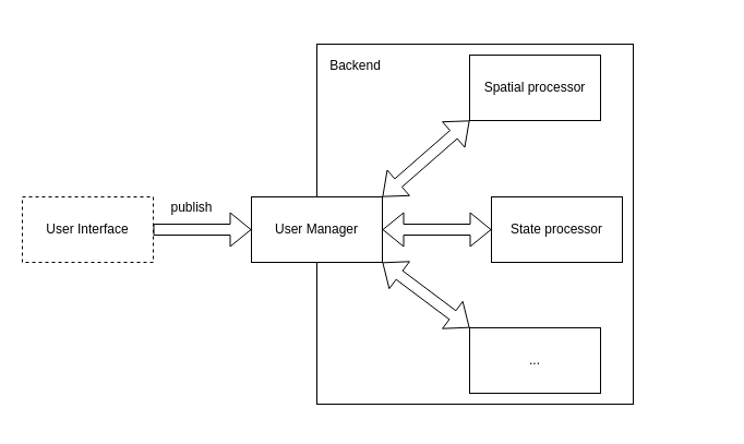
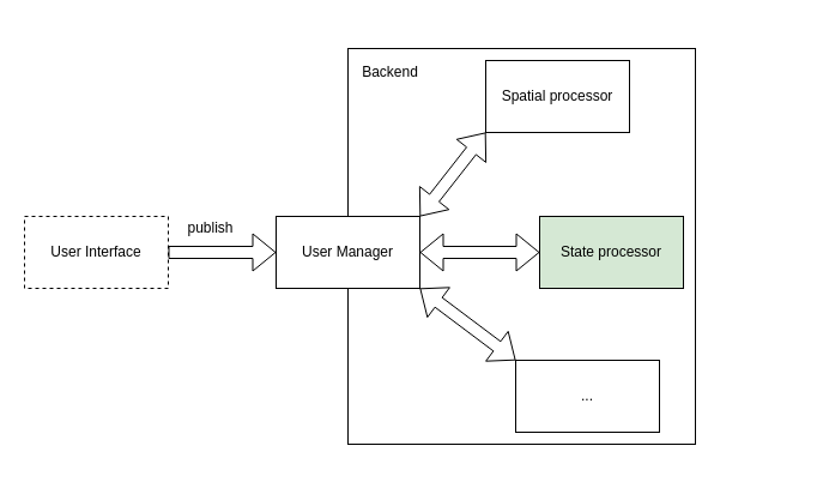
  <mxCell id="0" />
  <mxCell id="1" parent="0" />
  <mxCell id="2" value="User Interface" style="rounded=0;whiteSpace=wrap;html=1;dashed=1;" vertex="1" parent="1"><mxGeometry x="20" y="180" width="120" height="60" as="geometry" /></mxCell>
  <mxCell id="3" value="" style="shape=flexArrow;endArrow=classic;html=1;entryX=0;entryY=0.5;entryDx=0;entryDy=0;exitX=1;exitY=0.5;exitDx=0;exitDy=0;" edge="1" parent="1" source="2" target="11"><mxGeometry width="50" height="50" relative="1" as="geometry"><mxPoint x="130" y="209.5" as="sourcePoint" /><mxPoint x="220" y="209.5" as="targetPoint" /></mxGeometry></mxCell>
  <mxCell id="4" value="publish" style="text;html=1;align=center;verticalAlign=middle;resizable=0;points=[];autosize=1;" vertex="1" parent="1"><mxGeometry x="150" y="180" width="50" height="20" as="geometry" /></mxCell>
  <mxCell id="5" value="" style="group" vertex="1" connectable="0" parent="1"><mxGeometry x="290" y="20" width="370" height="365" as="geometry" /></mxCell>
  <mxCell id="6" value="" style="rounded=0;whiteSpace=wrap;html=1;" vertex="1" parent="5"><mxGeometry y="20" width="290" height="330" as="geometry" /></mxCell>
  <mxCell id="7" value="Backend" style="text;html=1;align=center;verticalAlign=middle;resizable=0;points=[];autosize=1;" vertex="1" parent="5"><mxGeometry x="5" y="30" width="60" height="20" as="geometry" /></mxCell>
- <mxCell id="8" value="Spatial processor" style="rounded=0;whiteSpace=wrap;html=1;" vertex="1" parent="5"><mxGeometry x="140" y="30" width="120" height="60" as="geometry" /></mxCell>
- <mxCell id="9" value="State processor" style="rounded=0;whiteSpace=wrap;html=1;" vertex="1" parent="5"><mxGeometry x="160" y="160" width="120" height="60" as="geometry" /></mxCell>
+ <mxCell id="8" value="Spatial processor" style="rounded=0;whiteSpace=wrap;html=1;" vertex="1" parent="5"><mxGeometry x="115" y="30" width="120" height="60" as="geometry" /></mxCell>
+ <mxCell id="9" value="State processor" style="rounded=0;whiteSpace=wrap;html=1;fillColor=#d5e8d4;" vertex="1" parent="5"><mxGeometry x="160" y="160" width="120" height="60" as="geometry" /></mxCell>
  <mxCell id="10" value="..." style="rounded=0;whiteSpace=wrap;html=1;" vertex="1" parent="5"><mxGeometry x="140" y="280" width="120" height="60" as="geometry" /></mxCell>
  <mxCell id="11" value="User Manager" style="rounded=0;whiteSpace=wrap;html=1;" vertex="1" parent="1"><mxGeometry x="230" y="180" width="120" height="60" as="geometry" /></mxCell>
  <mxCell id="12" value="" style="shape=flexArrow;endArrow=classic;startArrow=classic;html=1;entryX=0;entryY=1;entryDx=0;entryDy=0;exitX=1;exitY=0;exitDx=0;exitDy=0;" edge="1" parent="1" source="11" target="8"><mxGeometry width="50" height="50" relative="1" as="geometry"><mxPoint x="400" y="170" as="sourcePoint" /><mxPoint x="450" y="120" as="targetPoint" /></mxGeometry></mxCell>
  <mxCell id="13" value="" style="shape=flexArrow;endArrow=classic;startArrow=classic;html=1;entryX=0;entryY=0.5;entryDx=0;entryDy=0;exitX=1;exitY=0.5;exitDx=0;exitDy=0;" edge="1" parent="1" source="11" target="9"><mxGeometry width="50" height="50" relative="1" as="geometry"><mxPoint x="370" y="250" as="sourcePoint" /><mxPoint x="420" y="200" as="targetPoint" /></mxGeometry></mxCell>
  <mxCell id="14" value="" style="shape=flexArrow;endArrow=classic;startArrow=classic;html=1;exitX=1;exitY=1;exitDx=0;exitDy=0;entryX=0;entryY=0;entryDx=0;entryDy=0;" edge="1" parent="1" source="11" target="10"><mxGeometry width="50" height="50" relative="1" as="geometry"><mxPoint x="367" y="310" as="sourcePoint" /><mxPoint x="417" y="260" as="targetPoint" /></mxGeometry></mxCell>
